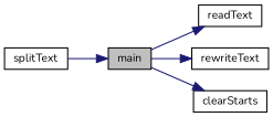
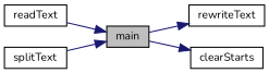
  digraph {
    fontname=Nunito
    rankdir=LR
    node [color=black fillcolor=white fontname=Nunito fontsize=10 shape=record style=filled]
    edge [color=midnightblue fontname=Nunito fontsize=10 labelfontname=Helvetica labelfontsize=10 style=solid]
    n1 [fillcolor=grey75 fontcolor=black height=0.2 label=main width=0.4]
    n2 [height=0.2 label=readText width=0.4]
    n3 [height=0.2 label=rewriteText width=0.4]
    n4 [height=0.2 label=clearStarts width=0.4]
    n5 [height=0.2 label=splitText width=0.4]
-   n1 -> n2
+   n2 -> n1
    n1 -> n3
    n1 -> n4
    n5 -> n1
  }
